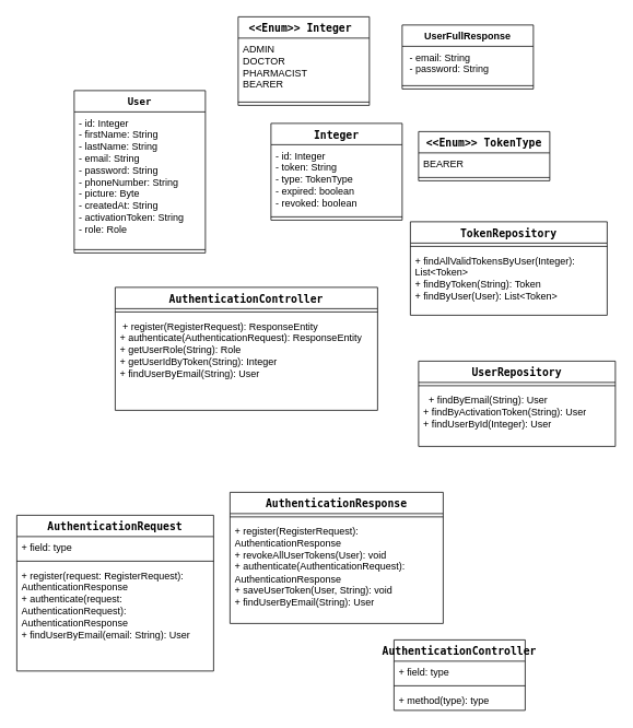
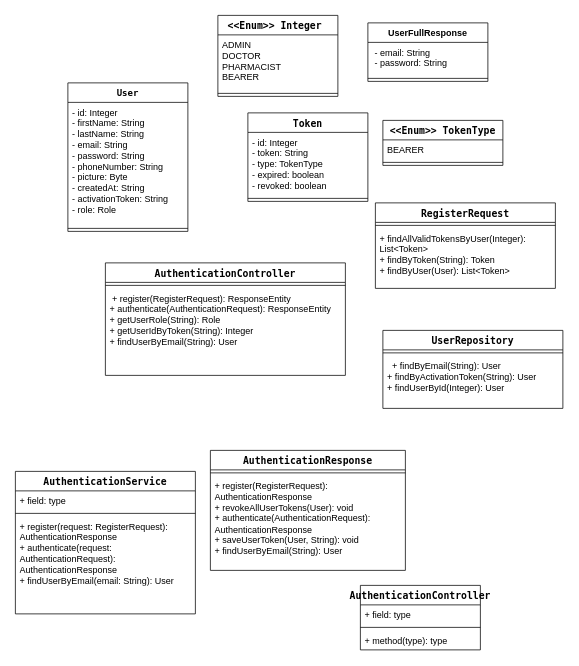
  <mxCell id="0" />
  <mxCell id="1" parent="0" />
  <mxCell id="2" value="&lt;span style=&quot;font-family: monospace; text-align: left;&quot;&gt;User&lt;/span&gt;" style="swimlane;fontStyle=1;align=center;verticalAlign=top;childLayout=stackLayout;horizontal=1;startSize=26;horizontalStack=0;resizeParent=1;resizeParentMax=0;resizeLast=0;collapsible=1;marginBottom=0;whiteSpace=wrap;html=1;" vertex="1" parent="1"><mxGeometry x="90" y="110" width="160" height="198" as="geometry" /></mxCell>
  <mxCell id="3" value="- id: Integer&lt;br/&gt;  - firstName: String&lt;br/&gt;  - lastName: String&lt;br/&gt;  - email: String&lt;br/&gt;  - password: String&lt;br/&gt;  - phoneNumber: String&lt;br/&gt;  - picture: Byte&lt;br/&gt;  - createdAt: String&lt;br/&gt;  - activationToken: String&lt;br/&gt;  - role: Role" style="text;strokeColor=none;fillColor=none;align=left;verticalAlign=top;spacingLeft=4;spacingRight=4;overflow=hidden;rotatable=0;points=[[0,0.5],[1,0.5]];portConstraint=eastwest;whiteSpace=wrap;html=1;" vertex="1" parent="2"><mxGeometry y="26" width="160" height="164" as="geometry" /></mxCell>
  <mxCell id="4" value="" style="line;strokeWidth=1;fillColor=none;align=left;verticalAlign=middle;spacingTop=-1;spacingLeft=3;spacingRight=3;rotatable=0;labelPosition=right;points=[];portConstraint=eastwest;strokeColor=inherit;" vertex="1" parent="2"><mxGeometry y="190" width="160" height="8" as="geometry" /></mxCell>
  <mxCell id="5" value="&lt;span style=&quot;font-family: monospace; font-size: medium; text-align: left;&quot;&gt;&amp;lt;&amp;lt;Enum&amp;gt;&amp;gt; TokenType&lt;/span&gt;" style="swimlane;fontStyle=1;align=center;verticalAlign=top;childLayout=stackLayout;horizontal=1;startSize=26;horizontalStack=0;resizeParent=1;resizeParentMax=0;resizeLast=0;collapsible=1;marginBottom=0;whiteSpace=wrap;html=1;" vertex="1" parent="1"><mxGeometry x="510" y="160" width="160" height="60" as="geometry" /></mxCell>
  <mxCell id="6" value="BEARER&lt;div&gt;&lt;br/&gt;&lt;/div&gt;" style="text;strokeColor=none;fillColor=none;align=left;verticalAlign=top;spacingLeft=4;spacingRight=4;overflow=hidden;rotatable=0;points=[[0,0.5],[1,0.5]];portConstraint=eastwest;whiteSpace=wrap;html=1;" vertex="1" parent="5"><mxGeometry y="26" width="160" height="26" as="geometry" /></mxCell>
  <mxCell id="7" value="" style="line;strokeWidth=1;fillColor=none;align=left;verticalAlign=middle;spacingTop=-1;spacingLeft=3;spacingRight=3;rotatable=0;labelPosition=right;points=[];portConstraint=eastwest;strokeColor=inherit;" vertex="1" parent="5"><mxGeometry y="52" width="160" height="8" as="geometry" /></mxCell>
  <mxCell id="8" value="&lt;span style=&quot;font-family: monospace; font-size: medium; text-align: left;&quot;&gt;AuthenticationResponse&lt;/span&gt;" style="swimlane;fontStyle=1;align=center;verticalAlign=top;childLayout=stackLayout;horizontal=1;startSize=26;horizontalStack=0;resizeParent=1;resizeParentMax=0;resizeLast=0;collapsible=1;marginBottom=0;whiteSpace=wrap;html=1;" vertex="1" parent="1"><mxGeometry x="280" y="600" width="260" height="160" as="geometry" /></mxCell>
  <mxCell id="9" value="" style="line;strokeWidth=1;fillColor=none;align=left;verticalAlign=middle;spacingTop=-1;spacingLeft=3;spacingRight=3;rotatable=0;labelPosition=right;points=[];portConstraint=eastwest;strokeColor=inherit;" vertex="1" parent="8"><mxGeometry y="26" width="260" height="8" as="geometry" /></mxCell>
  <mxCell id="10" value="+ register(RegisterRequest): AuthenticationResponse&lt;br/&gt;  + revokeAllUserTokens(User): void&lt;br/&gt;  + authenticate(AuthenticationRequest): AuthenticationResponse&lt;br/&gt;  + saveUserToken(User, String): void&lt;br/&gt;  + findUserByEmail(String): User" style="text;strokeColor=none;fillColor=none;align=left;verticalAlign=top;spacingLeft=4;spacingRight=4;overflow=hidden;rotatable=0;points=[[0,0.5],[1,0.5]];portConstraint=eastwest;whiteSpace=wrap;html=1;" vertex="1" parent="8"><mxGeometry y="34" width="260" height="126" as="geometry" /></mxCell>
- <mxCell id="11" value="&lt;span style=&quot;font-family: monospace; font-size: medium; text-align: left;&quot;&gt;AuthenticationRequest&lt;/span&gt;" style="swimlane;fontStyle=1;align=center;verticalAlign=top;childLayout=stackLayout;horizontal=1;startSize=26;horizontalStack=0;resizeParent=1;resizeParentMax=0;resizeLast=0;collapsible=1;marginBottom=0;whiteSpace=wrap;html=1;" vertex="1" parent="1"><mxGeometry x="20" y="628" width="240" height="190" as="geometry" /></mxCell>
+ <mxCell id="11" value="&lt;span style=&quot;font-family: monospace; font-size: medium; text-align: left;&quot;&gt;AuthenticationService&lt;/span&gt;" style="swimlane;fontStyle=1;align=center;verticalAlign=top;childLayout=stackLayout;horizontal=1;startSize=26;horizontalStack=0;resizeParent=1;resizeParentMax=0;resizeLast=0;collapsible=1;marginBottom=0;whiteSpace=wrap;html=1;" vertex="1" parent="1"><mxGeometry x="20" y="628" width="240" height="190" as="geometry" /></mxCell>
  <mxCell id="12" value="+ field: type" style="text;strokeColor=none;fillColor=none;align=left;verticalAlign=top;spacingLeft=4;spacingRight=4;overflow=hidden;rotatable=0;points=[[0,0.5],[1,0.5]];portConstraint=eastwest;whiteSpace=wrap;html=1;" vertex="1" parent="11"><mxGeometry y="26" width="240" height="26" as="geometry" /></mxCell>
  <mxCell id="13" value="" style="line;strokeWidth=1;fillColor=none;align=left;verticalAlign=middle;spacingTop=-1;spacingLeft=3;spacingRight=3;rotatable=0;labelPosition=right;points=[];portConstraint=eastwest;strokeColor=inherit;" vertex="1" parent="11"><mxGeometry y="52" width="240" height="8" as="geometry" /></mxCell>
  <mxCell id="14" value="  + register(request: RegisterRequest): AuthenticationResponse&lt;br/&gt;  + authenticate(request: AuthenticationRequest): AuthenticationResponse&lt;br/&gt;  + findUserByEmail(email: String): User" style="text;strokeColor=none;fillColor=none;align=left;verticalAlign=top;spacingLeft=4;spacingRight=4;overflow=hidden;rotatable=0;points=[[0,0.5],[1,0.5]];portConstraint=eastwest;whiteSpace=wrap;html=1;" vertex="1" parent="11"><mxGeometry y="60" width="240" height="130" as="geometry" /></mxCell>
  <mxCell id="15" value="&lt;span style=&quot;font-family: monospace; font-size: medium; text-align: left;&quot;&gt;&amp;lt;&amp;lt;Enum&amp;gt;&amp;gt;&amp;nbsp;&lt;/span&gt;&lt;span style=&quot;font-family: monospace; font-size: medium; text-align: left; background-color: transparent; color: light-dark(rgb(0, 0, 0), rgb(255, 255, 255));&quot;&gt;Integer&amp;nbsp;&lt;/span&gt;" style="swimlane;fontStyle=1;align=center;verticalAlign=top;childLayout=stackLayout;horizontal=1;startSize=26;horizontalStack=0;resizeParent=1;resizeParentMax=0;resizeLast=0;collapsible=1;marginBottom=0;whiteSpace=wrap;html=1;" vertex="1" parent="1"><mxGeometry x="290" y="20" width="160" height="108" as="geometry" /></mxCell>
  <mxCell id="16" value="ADMIN&amp;nbsp;&lt;div&gt;DOCTOR&lt;/div&gt;&lt;div&gt;PHARMACIST&lt;/div&gt;&lt;div&gt;BEARER&lt;/div&gt;" style="text;strokeColor=none;fillColor=none;align=left;verticalAlign=top;spacingLeft=4;spacingRight=4;overflow=hidden;rotatable=0;points=[[0,0.5],[1,0.5]];portConstraint=eastwest;whiteSpace=wrap;html=1;" vertex="1" parent="15"><mxGeometry y="26" width="160" height="74" as="geometry" /></mxCell>
  <mxCell id="17" value="" style="line;strokeWidth=1;fillColor=none;align=left;verticalAlign=middle;spacingTop=-1;spacingLeft=3;spacingRight=3;rotatable=0;labelPosition=right;points=[];portConstraint=eastwest;strokeColor=inherit;" vertex="1" parent="15"><mxGeometry y="100" width="160" height="8" as="geometry" /></mxCell>
  <mxCell id="18" value="&lt;span style=&quot;font-family: monospace; font-size: medium; text-align: left;&quot;&gt;UserRepository&lt;/span&gt;" style="swimlane;fontStyle=1;align=center;verticalAlign=top;childLayout=stackLayout;horizontal=1;startSize=26;horizontalStack=0;resizeParent=1;resizeParentMax=0;resizeLast=0;collapsible=1;marginBottom=0;whiteSpace=wrap;html=1;" vertex="1" parent="1"><mxGeometry x="510" y="440" width="240" height="104" as="geometry" /></mxCell>
  <mxCell id="19" value="" style="line;strokeWidth=1;fillColor=none;align=left;verticalAlign=middle;spacingTop=-1;spacingLeft=3;spacingRight=3;rotatable=0;labelPosition=right;points=[];portConstraint=eastwest;strokeColor=inherit;" vertex="1" parent="18"><mxGeometry y="26" width="240" height="8" as="geometry" /></mxCell>
  <mxCell id="20" value="&amp;nbsp; + findByEmail(String): User&lt;br/&gt;  + findByActivationToken(String): User&lt;br/&gt;  + findUserById(Integer): User" style="text;strokeColor=none;fillColor=none;align=left;verticalAlign=top;spacingLeft=4;spacingRight=4;overflow=hidden;rotatable=0;points=[[0,0.5],[1,0.5]];portConstraint=eastwest;whiteSpace=wrap;html=1;" vertex="1" parent="18"><mxGeometry y="34" width="240" height="70" as="geometry" /></mxCell>
- <mxCell id="21" value="&lt;span style=&quot;font-family: monospace; font-size: medium; text-align: left;&quot;&gt;Integer&lt;/span&gt;" style="swimlane;fontStyle=1;align=center;verticalAlign=top;childLayout=stackLayout;horizontal=1;startSize=26;horizontalStack=0;resizeParent=1;resizeParentMax=0;resizeLast=0;collapsible=1;marginBottom=0;whiteSpace=wrap;html=1;" vertex="1" parent="1"><mxGeometry x="330" y="150" width="160" height="118" as="geometry" /></mxCell>
+ <mxCell id="21" value="&lt;span style=&quot;font-family: monospace; font-size: medium; text-align: left;&quot;&gt;Token&lt;/span&gt;" style="swimlane;fontStyle=1;align=center;verticalAlign=top;childLayout=stackLayout;horizontal=1;startSize=26;horizontalStack=0;resizeParent=1;resizeParentMax=0;resizeLast=0;collapsible=1;marginBottom=0;whiteSpace=wrap;html=1;" vertex="1" parent="1"><mxGeometry x="330" y="150" width="160" height="118" as="geometry" /></mxCell>
  <mxCell id="22" value="- id: Integer&lt;br&gt;  - token: String&lt;br&gt;  - type: TokenType&lt;br&gt;  - expired: boolean&lt;div&gt;- revoked: boolean&amp;nbsp;&lt;/div&gt;" style="text;strokeColor=none;fillColor=none;align=left;verticalAlign=top;spacingLeft=4;spacingRight=4;overflow=hidden;rotatable=0;points=[[0,0.5],[1,0.5]];portConstraint=eastwest;whiteSpace=wrap;html=1;" vertex="1" parent="21"><mxGeometry y="26" width="160" height="84" as="geometry" /></mxCell>
  <mxCell id="23" value="" style="line;strokeWidth=1;fillColor=none;align=left;verticalAlign=middle;spacingTop=-1;spacingLeft=3;spacingRight=3;rotatable=0;labelPosition=right;points=[];portConstraint=eastwest;strokeColor=inherit;" vertex="1" parent="21"><mxGeometry y="110" width="160" height="8" as="geometry" /></mxCell>
  <mxCell id="24" value="&lt;span style=&quot;font-family: monospace; font-size: medium; text-align: left;&quot;&gt;AuthenticationController&lt;/span&gt;" style="swimlane;fontStyle=1;align=center;verticalAlign=top;childLayout=stackLayout;horizontal=1;startSize=26;horizontalStack=0;resizeParent=1;resizeParentMax=0;resizeLast=0;collapsible=1;marginBottom=0;whiteSpace=wrap;html=1;" vertex="1" parent="1"><mxGeometry x="140" y="350" width="320" height="150" as="geometry" /></mxCell>
  <mxCell id="25" value="" style="line;strokeWidth=1;fillColor=none;align=left;verticalAlign=middle;spacingTop=-1;spacingLeft=3;spacingRight=3;rotatable=0;labelPosition=right;points=[];portConstraint=eastwest;strokeColor=inherit;" vertex="1" parent="24"><mxGeometry y="26" width="320" height="8" as="geometry" /></mxCell>
  <mxCell id="26" value="&amp;nbsp;+ register(RegisterRequest): ResponseEntity&lt;br&gt;  + authenticate(AuthenticationRequest): ResponseEntity&lt;br&gt;  + getUserRole(String): Role&lt;br&gt;  + getUserIdByToken(String): Integer&lt;br&gt;  + findUserByEmail(String): User&lt;div&gt;&lt;br/&gt;&lt;/div&gt;" style="text;strokeColor=none;fillColor=none;align=left;verticalAlign=top;spacingLeft=4;spacingRight=4;overflow=hidden;rotatable=0;points=[[0,0.5],[1,0.5]];portConstraint=eastwest;whiteSpace=wrap;html=1;" vertex="1" parent="24"><mxGeometry y="34" width="320" height="116" as="geometry" /></mxCell>
  <mxCell id="27" value="&lt;span style=&quot;font-family: monospace; font-size: medium; text-align: left;&quot;&gt;AuthenticationController&lt;/span&gt;" style="swimlane;fontStyle=1;align=center;verticalAlign=top;childLayout=stackLayout;horizontal=1;startSize=26;horizontalStack=0;resizeParent=1;resizeParentMax=0;resizeLast=0;collapsible=1;marginBottom=0;whiteSpace=wrap;html=1;" vertex="1" parent="1"><mxGeometry x="480" y="780" width="160" height="86" as="geometry" /></mxCell>
  <mxCell id="28" value="+ field: type" style="text;strokeColor=none;fillColor=none;align=left;verticalAlign=top;spacingLeft=4;spacingRight=4;overflow=hidden;rotatable=0;points=[[0,0.5],[1,0.5]];portConstraint=eastwest;whiteSpace=wrap;html=1;" vertex="1" parent="27"><mxGeometry y="26" width="160" height="26" as="geometry" /></mxCell>
  <mxCell id="29" value="" style="line;strokeWidth=1;fillColor=none;align=left;verticalAlign=middle;spacingTop=-1;spacingLeft=3;spacingRight=3;rotatable=0;labelPosition=right;points=[];portConstraint=eastwest;strokeColor=inherit;" vertex="1" parent="27"><mxGeometry y="52" width="160" height="8" as="geometry" /></mxCell>
  <mxCell id="30" value="+ method(type): type" style="text;strokeColor=none;fillColor=none;align=left;verticalAlign=top;spacingLeft=4;spacingRight=4;overflow=hidden;rotatable=0;points=[[0,0.5],[1,0.5]];portConstraint=eastwest;whiteSpace=wrap;html=1;" vertex="1" parent="27"><mxGeometry y="60" width="160" height="26" as="geometry" /></mxCell>
- <mxCell id="31" value="&lt;span style=&quot;font-family: monospace; font-size: medium; text-align: left;&quot;&gt;TokenRepository&lt;/span&gt;" style="swimlane;fontStyle=1;align=center;verticalAlign=top;childLayout=stackLayout;horizontal=1;startSize=26;horizontalStack=0;resizeParent=1;resizeParentMax=0;resizeLast=0;collapsible=1;marginBottom=0;whiteSpace=wrap;html=1;" vertex="1" parent="1"><mxGeometry x="500" y="270" width="240" height="114" as="geometry" /></mxCell>
+ <mxCell id="31" value="&lt;span style=&quot;font-family: monospace; font-size: medium; text-align: left;&quot;&gt;RegisterRequest&lt;/span&gt;" style="swimlane;fontStyle=1;align=center;verticalAlign=top;childLayout=stackLayout;horizontal=1;startSize=26;horizontalStack=0;resizeParent=1;resizeParentMax=0;resizeLast=0;collapsible=1;marginBottom=0;whiteSpace=wrap;html=1;" vertex="1" parent="1"><mxGeometry x="500" y="270" width="240" height="114" as="geometry" /></mxCell>
  <mxCell id="32" value="" style="line;strokeWidth=1;fillColor=none;align=left;verticalAlign=middle;spacingTop=-1;spacingLeft=3;spacingRight=3;rotatable=0;labelPosition=right;points=[];portConstraint=eastwest;strokeColor=inherit;" vertex="1" parent="31"><mxGeometry y="26" width="240" height="8" as="geometry" /></mxCell>
  <mxCell id="33" value=" + findAllValidTokensByUser(Integer): List&amp;lt;Token&amp;gt;&lt;br/&gt;  + findByToken(String): Token&lt;br/&gt;  + findByUser(User): List&amp;lt;Token&amp;gt;" style="text;strokeColor=none;fillColor=none;align=left;verticalAlign=top;spacingLeft=4;spacingRight=4;overflow=hidden;rotatable=0;points=[[0,0.5],[1,0.5]];portConstraint=eastwest;whiteSpace=wrap;html=1;" vertex="1" parent="31"><mxGeometry y="34" width="240" height="80" as="geometry" /></mxCell>
  <mxCell id="34" value="UserFullResponse" style="swimlane;fontStyle=1;align=center;verticalAlign=top;childLayout=stackLayout;horizontal=1;startSize=26;horizontalStack=0;resizeParent=1;resizeParentMax=0;resizeLast=0;collapsible=1;marginBottom=0;whiteSpace=wrap;html=1;" vertex="1" parent="1"><mxGeometry x="490" y="30" width="160" height="78" as="geometry" /></mxCell>
  <mxCell id="35" value="&amp;nbsp;- email: String&lt;div&gt;&amp;nbsp;- password: String&lt;/div&gt;" style="text;strokeColor=none;fillColor=none;align=left;verticalAlign=top;spacingLeft=4;spacingRight=4;overflow=hidden;rotatable=0;points=[[0,0.5],[1,0.5]];portConstraint=eastwest;whiteSpace=wrap;html=1;" vertex="1" parent="34"><mxGeometry y="26" width="160" height="44" as="geometry" /></mxCell>
  <mxCell id="36" value="" style="line;strokeWidth=1;fillColor=none;align=left;verticalAlign=middle;spacingTop=-1;spacingLeft=3;spacingRight=3;rotatable=0;labelPosition=right;points=[];portConstraint=eastwest;strokeColor=inherit;" vertex="1" parent="34"><mxGeometry y="70" width="160" height="8" as="geometry" /></mxCell>
